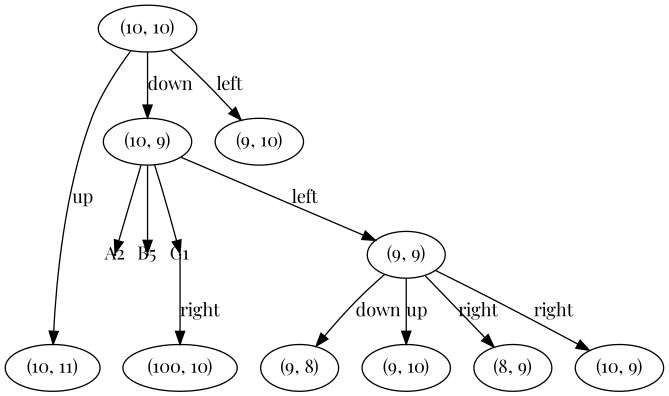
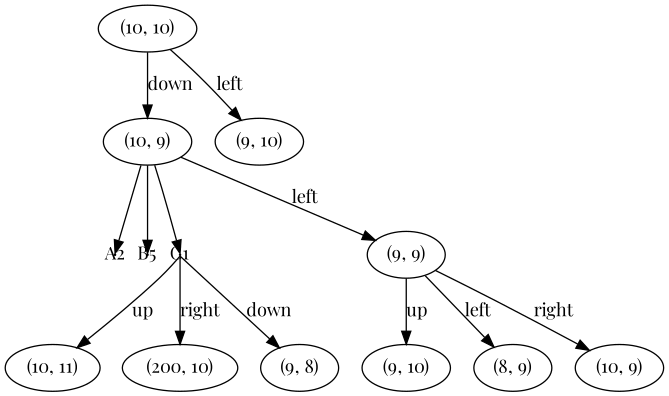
  digraph {
    fontname="Playfair Display"
    node [fontname="Playfair Display"]
    edge [fontname="Playfair Display"]
    n1 [label="(10, 10)"]
    "(10, 11)"
    n3 [label="(10, 9)"]
    "(9, 10)"
    n5 [fixedsize=true height=0.001 label=A2 width=0.001]
    n6 [fixedsize=true height=0.001 label=B5 width=0.001]
    C1 [fixedsize=true height=0.001 width=0.001]
    n8 [label="(9, 9)"]
-   "(100, 10)"
+   "(100, 10)" [label="(200, 10)"]
    n10 [label="(9, 10)"]
    n11 [label="(9, 8)"]
    n12 [label="(8, 9)"]
    n13 [label="(10, 9)"]
-   n1 -> "(10, 11)" [label=up]
+   C1 -> "(10, 11)" [label=up]
    n1 -> n3 [label=down]
    n1 -> "(9, 10)" [label=left]
    n3 -> n5
    n3 -> n6
    n3 -> C1
    n3 -> n8 [label=left]
    C1 -> "(100, 10)" [label=right]
    n8 -> n10 [label=up]
-   n8 -> n11 [label=down]
-   n8 -> n12 [label=right]
+   C1 -> n11 [label=down]
+   n8 -> n12 [label=left]
    n8 -> n13 [label=right]
  }
